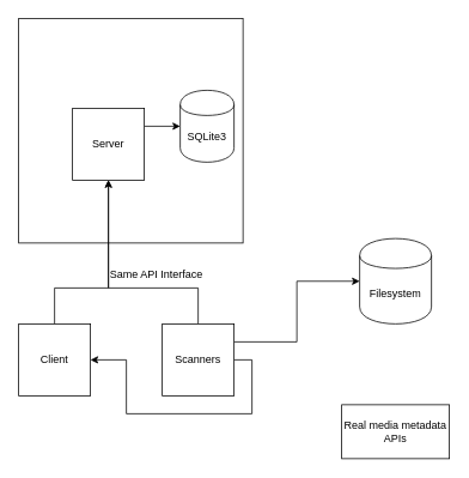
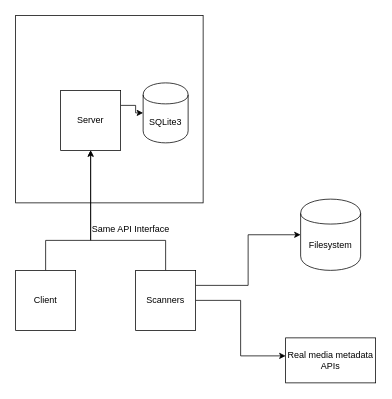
  <mxCell id="0" />
  <mxCell id="1" parent="0" />
  <mxCell id="2" value="" style="whiteSpace=wrap;html=1;aspect=fixed;" vertex="1" parent="1"><mxGeometry x="20" y="20" width="250" height="250" as="geometry" /></mxCell>
- <mxCell id="3" value="SQLite3" style="shape=cylinder;whiteSpace=wrap;html=1;boundedLbl=1;backgroundOutline=1;" vertex="1" parent="1"><mxGeometry x="200" y="100" width="60" height="80" as="geometry" /></mxCell>
+ <mxCell id="3" value="SQLite3" style="shape=cylinder;whiteSpace=wrap;html=1;boundedLbl=1;backgroundOutline=1;" vertex="1" parent="1"><mxGeometry x="190" y="110" width="60" height="80" as="geometry" /></mxCell>
  <mxCell id="4" style="edgeStyle=orthogonalEdgeStyle;rounded=0;orthogonalLoop=1;jettySize=auto;html=1;exitX=1;exitY=0.25;exitDx=0;exitDy=0;" edge="1" parent="1" source="5" target="3"><mxGeometry relative="1" as="geometry" /></mxCell>
  <mxCell id="5" value="Server" style="whiteSpace=wrap;html=1;aspect=fixed;" vertex="1" parent="1"><mxGeometry x="80" y="120" width="80" height="80" as="geometry" /></mxCell>
  <mxCell id="6" style="edgeStyle=orthogonalEdgeStyle;rounded=0;orthogonalLoop=1;jettySize=auto;html=1;exitX=0.5;exitY=0;exitDx=0;exitDy=0;" edge="1" parent="1" source="7"><mxGeometry relative="1" as="geometry"><mxPoint x="120" y="200" as="targetPoint" /><Array as="points"><mxPoint x="60" y="320" /><mxPoint x="120" y="320" /></Array></mxGeometry></mxCell>
  <mxCell id="7" value="Client" style="whiteSpace=wrap;html=1;aspect=fixed;" vertex="1" parent="1"><mxGeometry x="20" y="360" width="80" height="80" as="geometry" /></mxCell>
  <mxCell id="8" style="edgeStyle=orthogonalEdgeStyle;rounded=0;orthogonalLoop=1;jettySize=auto;html=1;exitX=0.5;exitY=0;exitDx=0;exitDy=0;endArrow=open;" edge="1" parent="1" source="11" target="5"><mxGeometry relative="1" as="geometry"><Array as="points"><mxPoint x="220" y="320" /><mxPoint x="120" y="320" /></Array></mxGeometry></mxCell>
  <mxCell id="9" style="edgeStyle=orthogonalEdgeStyle;rounded=0;orthogonalLoop=1;jettySize=auto;html=1;exitX=1;exitY=0.25;exitDx=0;exitDy=0;entryX=0;entryY=0.5;entryDx=0;entryDy=0;" edge="1" parent="1" source="11" target="13"><mxGeometry relative="1" as="geometry" /></mxCell>
- <mxCell id="10" style="edgeStyle=orthogonalEdgeStyle;rounded=0;orthogonalLoop=1;jettySize=auto;html=1;exitX=1;exitY=0.5;exitDx=0;exitDy=0;" edge="1" parent="1" source="11" target="7"><mxGeometry relative="1" as="geometry" /></mxCell>
+ <mxCell id="10" style="edgeStyle=orthogonalEdgeStyle;rounded=0;orthogonalLoop=1;jettySize=auto;html=1;exitX=1;exitY=0.5;exitDx=0;exitDy=0;entryX=0;entryY=0.4;entryDx=0;entryDy=0;entryPerimeter=0;" edge="1" parent="1" source="11" target="14"><mxGeometry relative="1" as="geometry" /></mxCell>
  <mxCell id="11" value="Scanners" style="whiteSpace=wrap;html=1;aspect=fixed;" vertex="1" parent="1"><mxGeometry x="180" y="360" width="80" height="80" as="geometry" /></mxCell>
  <mxCell id="12" value="Same API Interface" style="text;html=1;resizable=0;points=[];autosize=1;align=left;verticalAlign=top;spacingTop=-4;" vertex="1" parent="1"><mxGeometry x="120" y="295" width="130" height="20" as="geometry" /></mxCell>
  <mxCell id="13" value="Filesystem" style="shape=cylinder;whiteSpace=wrap;html=1;boundedLbl=1;backgroundOutline=1;" vertex="1" parent="1"><mxGeometry x="400" y="265" width="80" height="95" as="geometry" /></mxCell>
  <mxCell id="14" value="Real media metadata APIs" style="rounded=0;whiteSpace=wrap;html=1;" vertex="1" parent="1"><mxGeometry x="380" y="450" width="120" height="60" as="geometry" /></mxCell>
